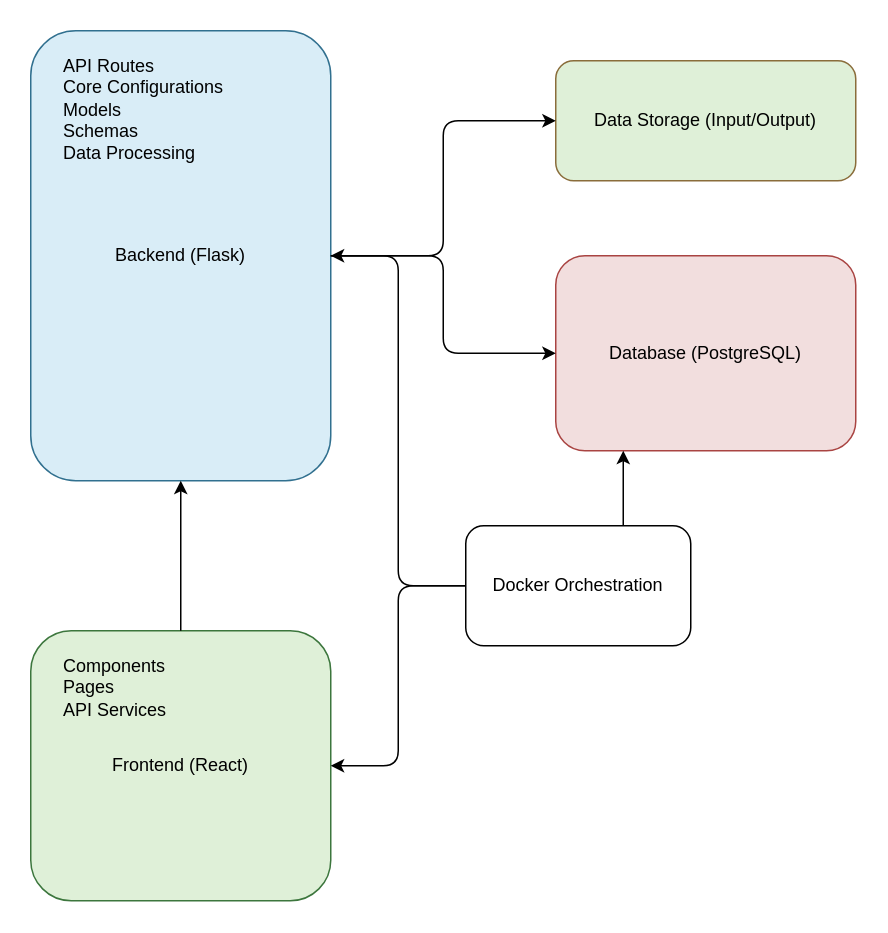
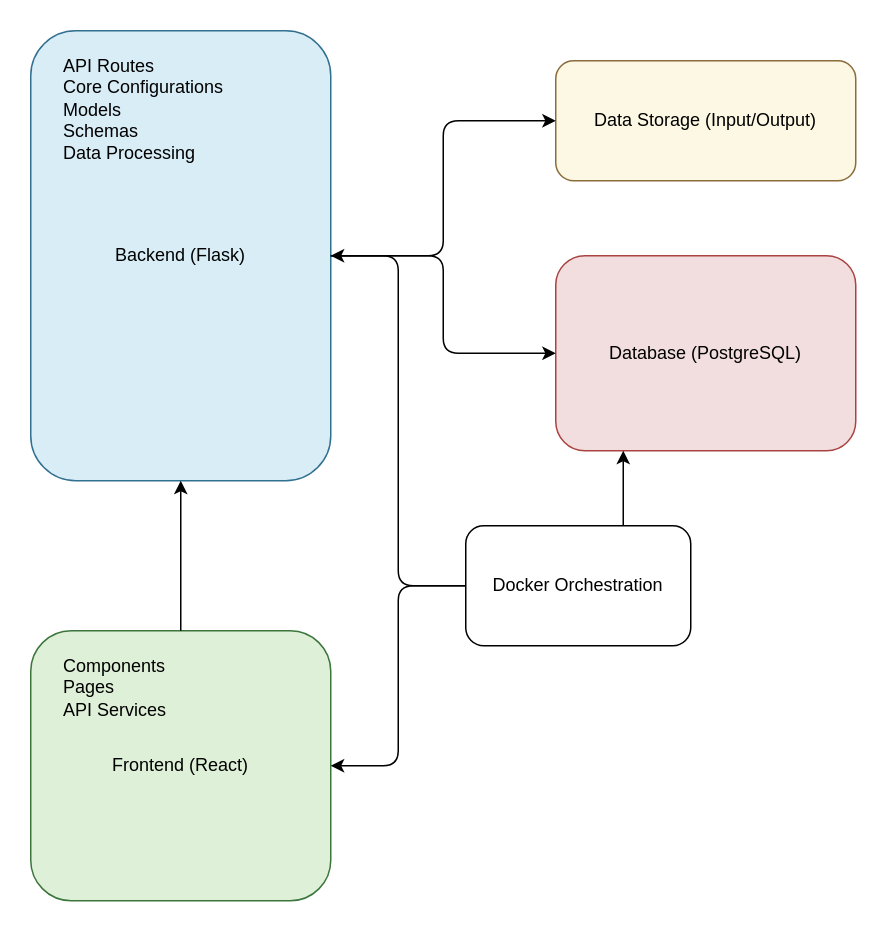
  <mxCell id="0" />
  <mxCell id="1" parent="0" />
  <mxCell id="2" value="Backend (Flask)" style="rounded=1;whiteSpace=wrap;html=1;fillColor=#d9edf7;strokeColor=#31708f;" vertex="1" parent="1"><mxGeometry x="20" y="20" width="200" height="300" as="geometry" /></mxCell>
  <mxCell id="3" value="API Routes&lt;br&gt;Core Configurations&lt;br&gt;Models&lt;br&gt;Schemas&lt;br&gt;Data Processing" style="text;whiteSpace=wrap;html=1;" vertex="1" parent="2"><mxGeometry x="20" y="10" width="160" height="260" as="geometry" /></mxCell>
  <mxCell id="4" value="Frontend (React)" style="rounded=1;whiteSpace=wrap;html=1;fillColor=#dff0d8;strokeColor=#3c763d;" vertex="1" parent="1"><mxGeometry x="20" y="420" width="200" height="180" as="geometry" /></mxCell>
  <mxCell id="5" value="Components&lt;br&gt;Pages&lt;br&gt;API Services" style="text;whiteSpace=wrap;html=1;" vertex="1" parent="4"><mxGeometry x="20" y="10" width="160" height="140" as="geometry" /></mxCell>
  <mxCell id="6" value="Database (PostgreSQL)" style="rounded=1;whiteSpace=wrap;html=1;fillColor=#f2dede;strokeColor=#a94442;" vertex="1" parent="1"><mxGeometry x="370" y="170" width="200" height="130" as="geometry" /></mxCell>
- <mxCell id="7" value="Data Storage (Input/Output)" style="rounded=1;whiteSpace=wrap;html=1;fillColor=#dff0d8;strokeColor=#8a6d3b;" vertex="1" parent="1"><mxGeometry x="370" y="40" width="200" height="80" as="geometry" /></mxCell>
+ <mxCell id="7" value="Data Storage (Input/Output)" style="rounded=1;whiteSpace=wrap;html=1;fillColor=#fcf8e3;strokeColor=#8a6d3b;" vertex="1" parent="1"><mxGeometry x="370" y="40" width="200" height="80" as="geometry" /></mxCell>
  <mxCell id="8" value="Docker Orchestration" style="whiteSpace=wrap;html=1;fillColor=#ffffff;strokeColor=#000000;rounded=1;" vertex="1" parent="1"><mxGeometry x="310" y="350" width="150" height="80" as="geometry" /></mxCell>
  <mxCell id="9" style="edgeStyle=elbowEdgeStyle;rounded=1;orthogonalLoop=1;strokeColor=#000000;" edge="1" parent="1" source="2" target="6"><mxGeometry relative="1" as="geometry" /></mxCell>
  <mxCell id="10" style="edgeStyle=elbowEdgeStyle;rounded=1;orthogonalLoop=1;strokeColor=#000000;" edge="1" parent="1" source="2" target="7"><mxGeometry relative="1" as="geometry" /></mxCell>
  <mxCell id="11" style="edgeStyle=elbowEdgeStyle;rounded=1;orthogonalLoop=1;strokeColor=#000000;" edge="1" parent="1" source="4" target="2"><mxGeometry relative="1" as="geometry" /></mxCell>
  <mxCell id="12" style="edgeStyle=elbowEdgeStyle;rounded=1;orthogonalLoop=1;strokeColor=#000000;" edge="1" parent="1" source="8" target="2"><mxGeometry relative="1" as="geometry" /></mxCell>
  <mxCell id="13" style="edgeStyle=elbowEdgeStyle;rounded=1;orthogonalLoop=1;strokeColor=#000000;" edge="1" parent="1" source="8" target="4"><mxGeometry relative="1" as="geometry" /></mxCell>
  <mxCell id="14" style="edgeStyle=elbowEdgeStyle;rounded=1;orthogonalLoop=1;strokeColor=#000000;" edge="1" parent="1" source="8" target="6"><mxGeometry relative="1" as="geometry" /></mxCell>
